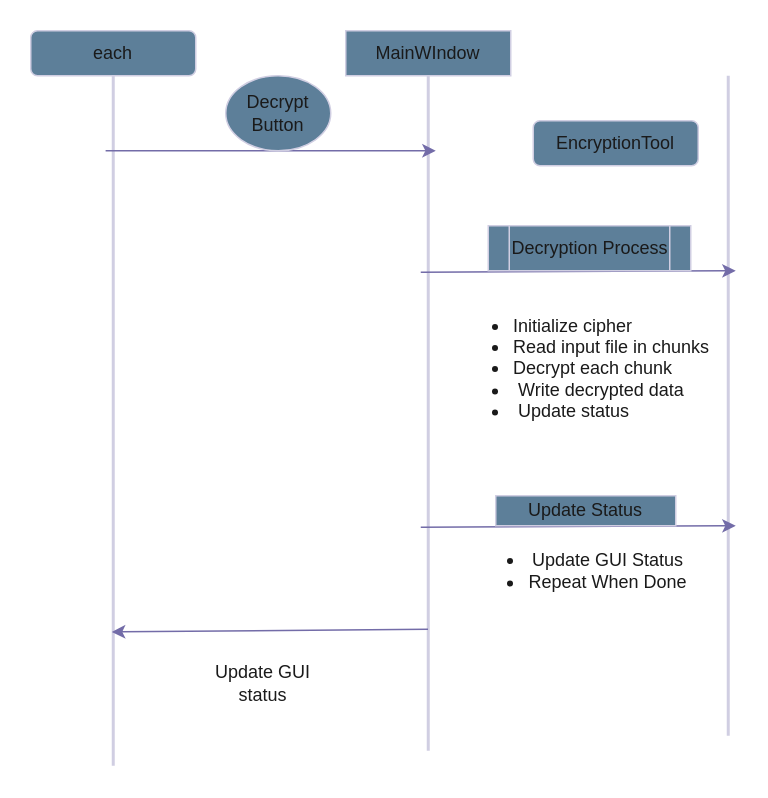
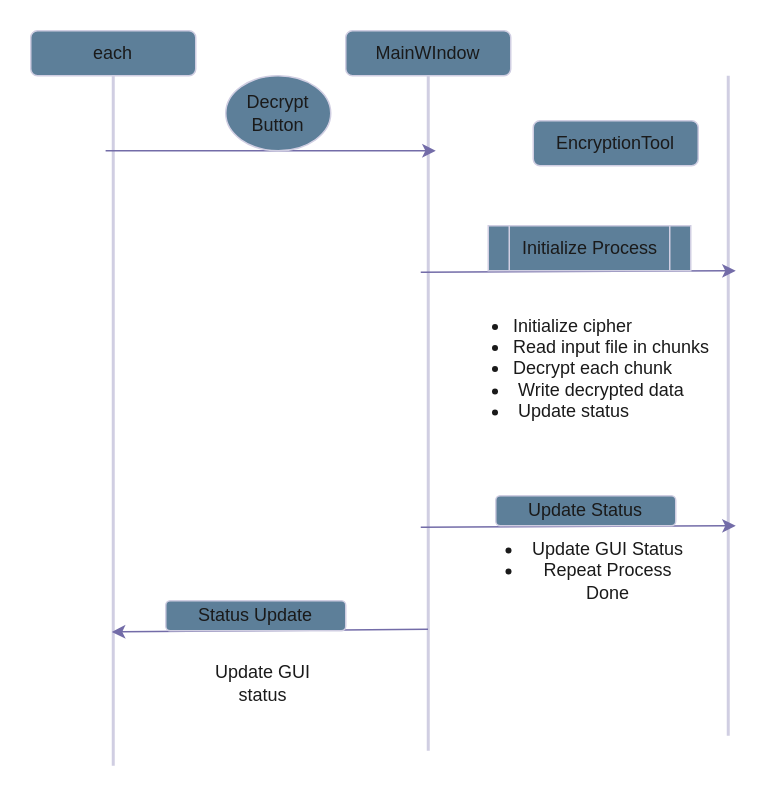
  <mxCell id="0" />
  <mxCell id="1" parent="0" />
  <mxCell id="2" value="each" style="rounded=1;whiteSpace=wrap;html=1;labelBackgroundColor=none;fillColor=#5D7F99;strokeColor=#D0CEE2;fontColor=#1A1A1A;" vertex="1" parent="1"><mxGeometry x="20" y="20" width="110" height="30" as="geometry" /></mxCell>
- <mxCell id="3" value="MainWIndow" style="whiteSpace=wrap;html=1;labelBackgroundColor=none;fillColor=#5D7F99;strokeColor=#D0CEE2;fontColor=#1A1A1A;rounded=0;" vertex="1" parent="1"><mxGeometry x="230" y="20" width="110" height="30" as="geometry" /></mxCell>
+ <mxCell id="3" value="MainWIndow" style="rounded=1;whiteSpace=wrap;html=1;labelBackgroundColor=none;fillColor=#5D7F99;strokeColor=#D0CEE2;fontColor=#1A1A1A;" vertex="1" parent="1"><mxGeometry x="230" y="20" width="110" height="30" as="geometry" /></mxCell>
  <mxCell id="4" value="EncryptionTool" style="rounded=1;whiteSpace=wrap;html=1;labelBackgroundColor=none;fillColor=#5D7F99;strokeColor=#D0CEE2;fontColor=#1A1A1A;" vertex="1" parent="1"><mxGeometry x="355" y="80" width="110" height="30" as="geometry" /></mxCell>
  <mxCell id="5" value="" style="line;strokeWidth=2;direction=south;html=1;labelBackgroundColor=none;fillColor=#5D7F99;strokeColor=#D0CEE2;fontColor=#1A1A1A;" vertex="1" parent="1"><mxGeometry x="70" y="50" width="10" height="460" as="geometry" /></mxCell>
  <mxCell id="6" value="" style="line;strokeWidth=2;direction=south;html=1;labelBackgroundColor=none;fillColor=#5D7F99;strokeColor=#D0CEE2;fontColor=#1A1A1A;" vertex="1" parent="1"><mxGeometry x="280" y="50" width="10" height="450" as="geometry" /></mxCell>
  <mxCell id="7" value="" style="line;strokeWidth=2;direction=south;html=1;labelBackgroundColor=none;fillColor=#5D7F99;strokeColor=#D0CEE2;fontColor=#1A1A1A;" vertex="1" parent="1"><mxGeometry x="480" y="50" width="10" height="440" as="geometry" /></mxCell>
  <mxCell id="8" value="Decrypt Button" style="text;html=1;strokeColor=none;fillColor=none;align=center;verticalAlign=middle;whiteSpace=wrap;rounded=0;labelBackgroundColor=none;fontColor=#1A1A1A;" vertex="1" parent="1"><mxGeometry x="160" y="60" width="70" height="30" as="geometry" /></mxCell>
  <mxCell id="9" value="" style="endArrow=classic;html=1;rounded=0;entryX=0.201;entryY=0.517;entryDx=0;entryDy=0;entryPerimeter=0;labelBackgroundColor=none;strokeColor=#736CA8;fontColor=default;" edge="1" parent="1"><mxGeometry width="50" height="50" relative="1" as="geometry"><mxPoint x="69.91" y="100" as="sourcePoint" /><mxPoint x="290" y="100" as="targetPoint" /></mxGeometry></mxCell>
  <mxCell id="10" value="" style="endArrow=classic;html=1;rounded=0;entryX=0.201;entryY=0.517;entryDx=0;entryDy=0;entryPerimeter=0;exitX=0.204;exitY=0.526;exitDx=0;exitDy=0;exitPerimeter=0;labelBackgroundColor=none;strokeColor=#736CA8;fontColor=default;" edge="1" parent="1"><mxGeometry width="50" height="50" relative="1" as="geometry"><mxPoint x="280" y="181" as="sourcePoint" /><mxPoint x="490" y="180" as="targetPoint" /></mxGeometry></mxCell>
  <mxCell id="11" value="&lt;ul&gt;&lt;li&gt;&lt;span style=&quot;background-color: initial;&quot;&gt;Initialize cipher&amp;nbsp; &amp;nbsp; &amp;nbsp;&lt;/span&gt;&lt;br&gt;&lt;/li&gt;&lt;li&gt;Read input file in chunks&amp;nbsp;&lt;/li&gt;&lt;li&gt;Decrypt each chunk&amp;nbsp; &amp;nbsp;&amp;nbsp;&lt;/li&gt;&lt;li&gt;&amp;nbsp;Write decrypted data&amp;nbsp;&amp;nbsp;&lt;/li&gt;&lt;li&gt;&amp;nbsp;Update status&lt;/li&gt;&lt;/ul&gt;" style="text;strokeColor=none;fillColor=none;html=1;whiteSpace=wrap;verticalAlign=middle;overflow=hidden;labelBackgroundColor=none;fontColor=#1A1A1A;" vertex="1" parent="1"><mxGeometry x="300" y="190" width="180" height="110" as="geometry" /></mxCell>
  <mxCell id="12" value="" style="endArrow=classic;html=1;rounded=0;entryX=0.201;entryY=0.517;entryDx=0;entryDy=0;entryPerimeter=0;exitX=0.204;exitY=0.526;exitDx=0;exitDy=0;exitPerimeter=0;labelBackgroundColor=none;strokeColor=#736CA8;fontColor=default;" edge="1" parent="1"><mxGeometry width="50" height="50" relative="1" as="geometry"><mxPoint x="280" y="351" as="sourcePoint" /><mxPoint x="490" y="350" as="targetPoint" /></mxGeometry></mxCell>
- <mxCell id="13" value="Update Status" style="whiteSpace=wrap;html=1;labelBackgroundColor=none;fillColor=#5D7F99;strokeColor=#D0CEE2;fontColor=#1A1A1A;rounded=0;" vertex="1" parent="1"><mxGeometry x="330" y="330" width="120" height="20" as="geometry" /></mxCell>
- <mxCell id="14" value="&lt;ul&gt;&lt;li&gt;Update GUI Status&lt;/li&gt;&lt;li&gt;Repeat When Done&lt;/li&gt;&lt;/ul&gt;" style="text;html=1;strokeColor=none;fillColor=none;align=center;verticalAlign=middle;whiteSpace=wrap;rounded=0;labelBackgroundColor=none;fontColor=#1A1A1A;" vertex="1" parent="1"><mxGeometry x="310" y="360" width="150" height="40" as="geometry" /></mxCell>
+ <mxCell id="13" value="Update Status" style="rounded=1;whiteSpace=wrap;html=1;labelBackgroundColor=none;fillColor=#5D7F99;strokeColor=#D0CEE2;fontColor=#1A1A1A;" vertex="1" parent="1"><mxGeometry x="330" y="330" width="120" height="20" as="geometry" /></mxCell>
+ <mxCell id="14" value="&lt;ul&gt;&lt;li&gt;Update GUI Status&lt;/li&gt;&lt;li&gt;Repeat Process Done&lt;/li&gt;&lt;/ul&gt;" style="text;html=1;strokeColor=none;fillColor=none;align=center;verticalAlign=middle;whiteSpace=wrap;rounded=0;labelBackgroundColor=none;fontColor=#1A1A1A;" vertex="1" parent="1"><mxGeometry x="310" y="360" width="150" height="40" as="geometry" /></mxCell>
  <mxCell id="15" value="" style="endArrow=classic;html=1;rounded=0;entryX=0.806;entryY=0.596;entryDx=0;entryDy=0;entryPerimeter=0;exitX=0.82;exitY=0.517;exitDx=0;exitDy=0;exitPerimeter=0;labelBackgroundColor=none;strokeColor=#736CA8;fontColor=default;" edge="1" parent="1" source="6" target="5"><mxGeometry width="50" height="50" relative="1" as="geometry"><mxPoint x="290" y="450" as="sourcePoint" /><mxPoint x="340" y="400" as="targetPoint" /></mxGeometry></mxCell>
+ <mxCell id="16" value="Status Update" style="rounded=1;whiteSpace=wrap;html=1;labelBackgroundColor=none;fillColor=#5D7F99;strokeColor=#D0CEE2;fontColor=#1A1A1A;" vertex="1" parent="1"><mxGeometry x="110" y="400" width="120" height="20" as="geometry" /></mxCell>
  <mxCell id="17" value="Update GUI status" style="text;html=1;strokeColor=none;fillColor=none;align=center;verticalAlign=middle;whiteSpace=wrap;rounded=0;labelBackgroundColor=none;fontColor=#1A1A1A;" vertex="1" parent="1"><mxGeometry x="125" y="440" width="100" height="30" as="geometry" /></mxCell>
  <mxCell id="18" value="Decrypt Button" style="ellipse;whiteSpace=wrap;html=1;labelBackgroundColor=none;fillColor=#5D7F99;strokeColor=#D0CEE2;fontColor=#1A1A1A;" vertex="1" parent="1"><mxGeometry x="150" y="50" width="70" height="50" as="geometry" /></mxCell>
- <mxCell id="19" value="Decryption Process" style="shape=process;whiteSpace=wrap;html=1;backgroundOutline=1;labelBackgroundColor=none;fillColor=#5D7F99;strokeColor=#D0CEE2;fontColor=#1A1A1A;" vertex="1" parent="1"><mxGeometry x="325" y="150" width="135" height="30" as="geometry" /></mxCell>
+ <mxCell id="19" value="Initialize Process" style="shape=process;whiteSpace=wrap;html=1;backgroundOutline=1;labelBackgroundColor=none;fillColor=#5D7F99;strokeColor=#D0CEE2;fontColor=#1A1A1A;" vertex="1" parent="1"><mxGeometry x="325" y="150" width="135" height="30" as="geometry" /></mxCell>
